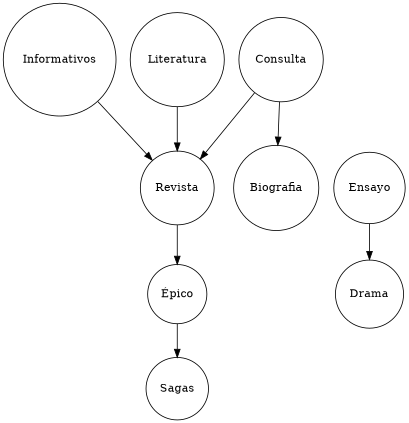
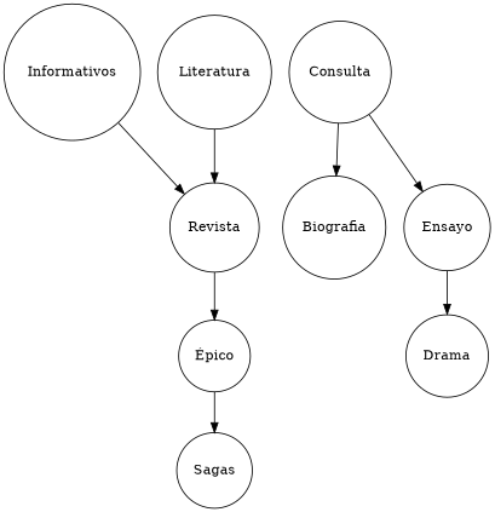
  digraph {
    node [shape=circle]
    Informativos
    Revista
    Consulta
    Biografia
    Ensayo
    "Épico"
    Drama
    Literatura
    Sagas
    Informativos -> Revista
    Revista -> "Épico"
    Consulta -> Biografia
-   Consulta -> Revista
+   Consulta -> Ensayo
    Ensayo -> Drama
    "Épico" -> Sagas
    Literatura -> Revista
  }
